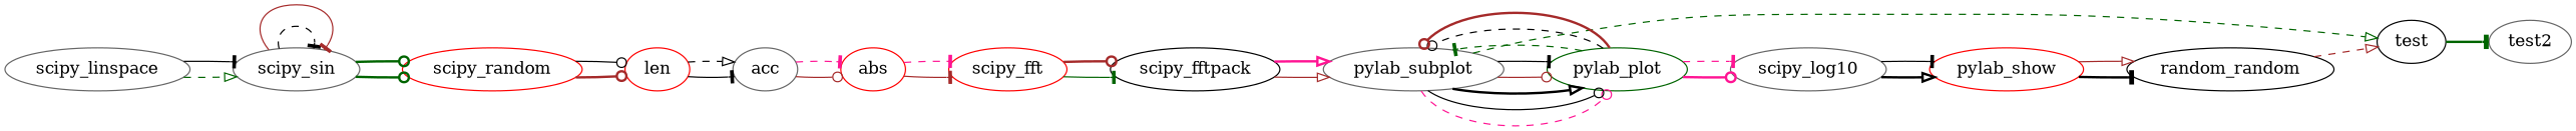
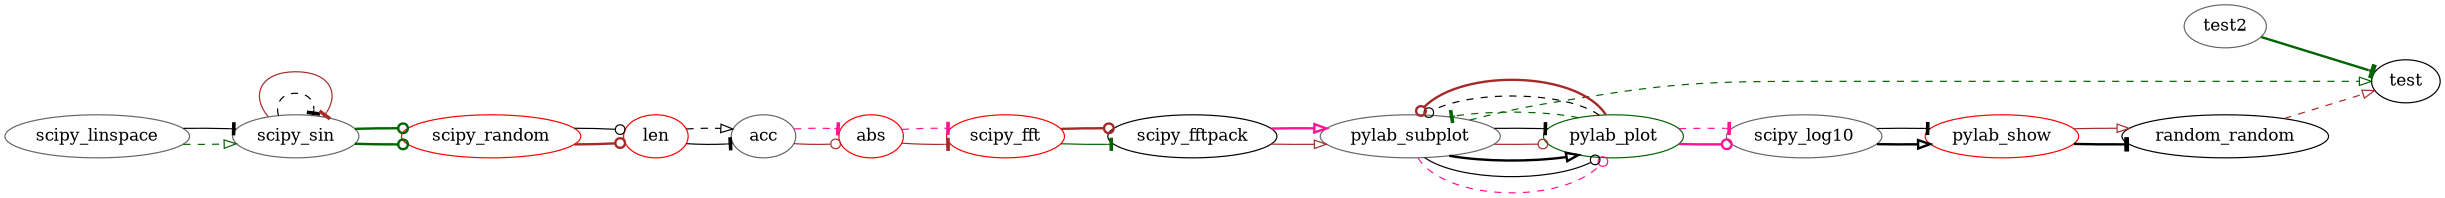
  digraph {
    rankdir=LR
    node [color=gray40]
    edge [arrowhead=tee color=black style=solid]
    test [color=black]
    test2
    scipy_linspace
    scipy_sin
    scipy_random [color=red]
    len [color=red]
    acc
    abs [color=red]
    scipy_fft [color=red]
    scipy_fftpack [color=black]
    pylab_subplot
    pylab_plot [color=darkgreen]
    scipy_log10
    pylab_show [color=red]
    random_random [color=black]
-   test -> test2 [color=darkgreen style=bold]
+   test2 -> test [color=darkgreen style=bold]
    scipy_linspace -> scipy_sin [arrowhead=onormal color=darkgreen style=dashed]
    scipy_linspace -> scipy_sin
    scipy_sin -> scipy_sin [style=dashed]
    scipy_sin -> scipy_sin [color=brown]
    scipy_sin -> scipy_random [arrowhead=odot color=darkgreen style=bold]
    scipy_sin -> scipy_random [arrowhead=odot color=darkgreen style=bold]
    scipy_random -> len [arrowhead=odot color=brown style=bold]
    scipy_random -> len [arrowhead=odot]
    len -> acc
    len -> acc [arrowhead=onormal style=dashed]
    acc -> abs [arrowhead=odot color=brown]
    acc -> abs [color=deeppink style=dashed]
    abs -> scipy_fft [color=brown]
    abs -> scipy_fft [color=deeppink style=dashed]
    scipy_fft -> scipy_fftpack [color=darkgreen]
    scipy_fft -> scipy_fftpack [arrowhead=odot color=brown style=bold]
    scipy_fftpack -> pylab_subplot [arrowhead=onormal color=brown]
    scipy_fftpack -> pylab_subplot [arrowhead=onormal color=deeppink style=bold]
    pylab_subplot -> test [arrowhead=onormal color=darkgreen style=dashed]
    pylab_subplot -> pylab_plot [arrowhead=odot color=deeppink style=dashed]
    pylab_subplot -> pylab_plot [arrowhead=odot]
    pylab_subplot -> pylab_plot [arrowhead=onormal style=bold]
    pylab_subplot -> pylab_plot [arrowhead=odot color=brown]
    pylab_subplot -> pylab_plot
    pylab_plot -> pylab_subplot [color=darkgreen style=dashed]
    pylab_plot -> pylab_subplot [arrowhead=odot style=dashed]
    pylab_plot -> pylab_subplot [arrowhead=odot color=brown style=bold]
    pylab_plot -> scipy_log10 [arrowhead=odot color=deeppink style=bold]
    pylab_plot -> scipy_log10 [color=deeppink style=dashed]
    scipy_log10 -> pylab_show [arrowhead=onormal style=bold]
    scipy_log10 -> pylab_show
    pylab_show -> random_random [style=bold]
    pylab_show -> random_random [arrowhead=onormal color=brown]
    random_random -> test [arrowhead=onormal color=brown style=dashed]
  }
